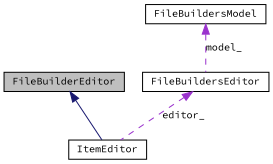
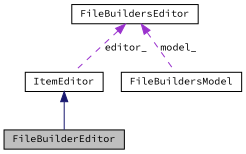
  digraph {
    fontname="Source Code Pro"
    node [color=black fontname="Source Code Pro" fontsize=10 shape=record]
    edge [color=darkorchid3 dir=back fontname="Source Code Pro" fontsize=10 labelfontname=FreeSans labelfontsize=10 style=dashed]
    n1 [fillcolor=grey75 fontcolor=black height=0.2 label=FileBuilderEditor style=filled width=0.4]
    n2 [height=0.2 label=ItemEditor width=0.4]
    n3 [height=0.2 label=FileBuildersEditor width=0.4]
    n4 [height=0.2 label=FileBuildersModel width=0.4]
-   n1 -> n2 [color=midnightblue style=solid]
+   n2 -> n1 [color=midnightblue style=solid]
    n3 -> n2 [label=editor_]
-   n4 -> n3 [label=model_]
+   n3 -> n4 [label=model_]
  }
